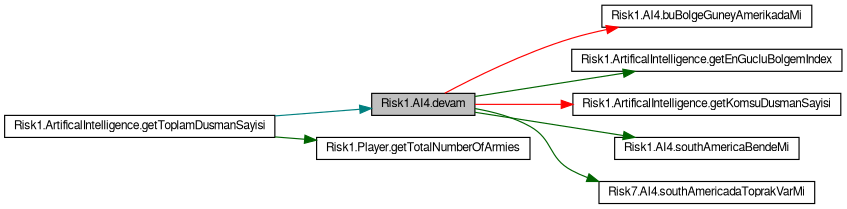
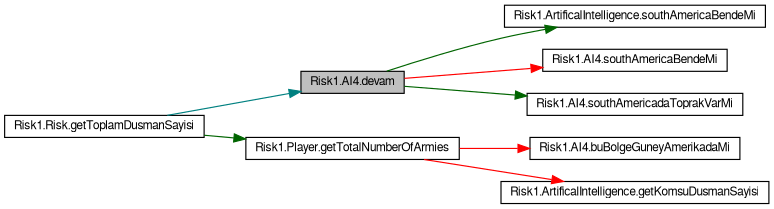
  digraph {
    rankdir=LR
    node [color=black fontname=FreeSans fontsize=10 shape=record]
    edge [color=red fontname=FreeSans fontsize=10 labelfontname=FreeSans labelfontsize=10 style=solid]
    n1 [fillcolor=grey75 fontcolor=black height=0.2 label="Risk1.AI4.devam" style=filled width=0.4]
    n2 [height=0.2 label="Risk1.AI4.buBolgeGuneyAmerikadaMi" width=0.4]
-   n3 [height=0.2 label="Risk1.ArtificalIntelligence.getEnGucluBolgemIndex" width=0.4]
+   n3 [height=0.2 label="Risk1.ArtificalIntelligence.southAmericaBendeMi" width=0.4]
    n4 [height=0.2 label="Risk1.ArtificalIntelligence.getKomsuDusmanSayisi" width=0.4]
    n5 [height=0.2 label="Risk1.AI4.southAmericaBendeMi" width=0.4]
-   n6 [height=0.2 label="Risk7.AI4.southAmericadaToprakVarMi" width=0.4]
-   n7 [height=0.2 label="Risk1.ArtificalIntelligence.getToplamDusmanSayisi" width=0.4]
+   n6 [height=0.2 label="Risk1.AI4.southAmericadaToprakVarMi" width=0.4]
+   n7 [height=0.2 label="Risk1.Risk.getToplamDusmanSayisi" width=0.4]
    n8 [height=0.2 label="Risk1.Player.getTotalNumberOfArmies" width=0.4]
-   n1 -> n2
+   n8 -> n2
    n1 -> n3 [color=darkgreen]
-   n1 -> n4
-   n1 -> n5 [color=darkgreen]
+   n8 -> n4
+   n1 -> n5
    n1 -> n6 [color=darkgreen]
    n7 -> n1 [color=teal]
    n7 -> n8 [color=darkgreen]
  }
